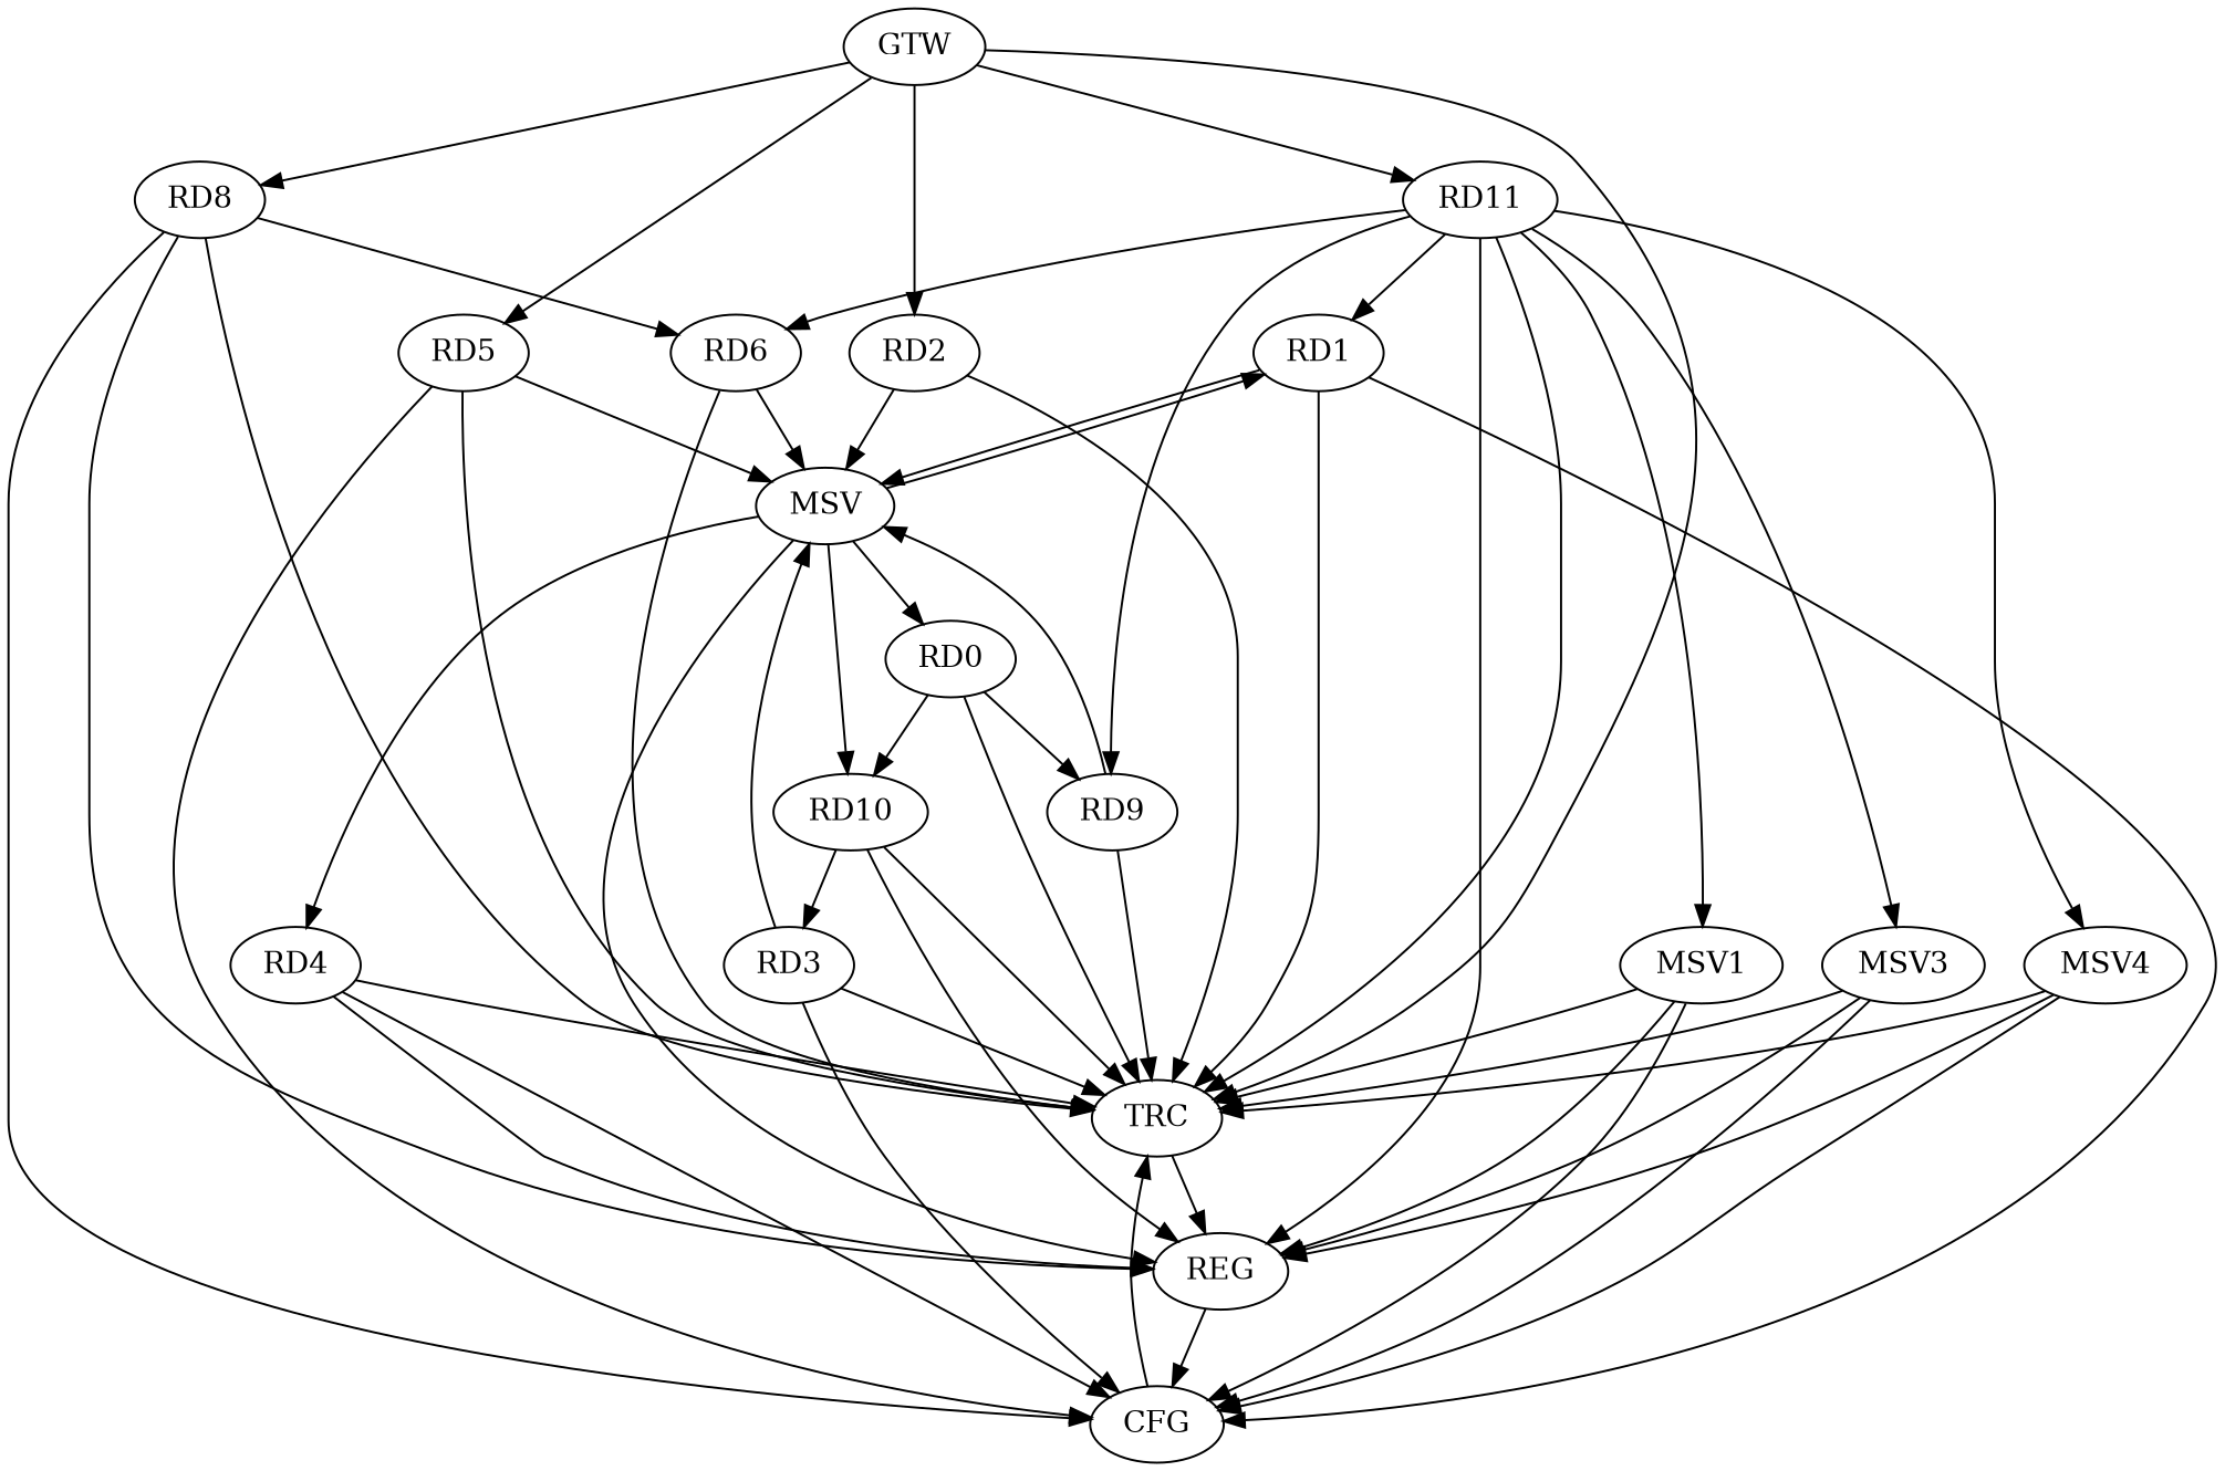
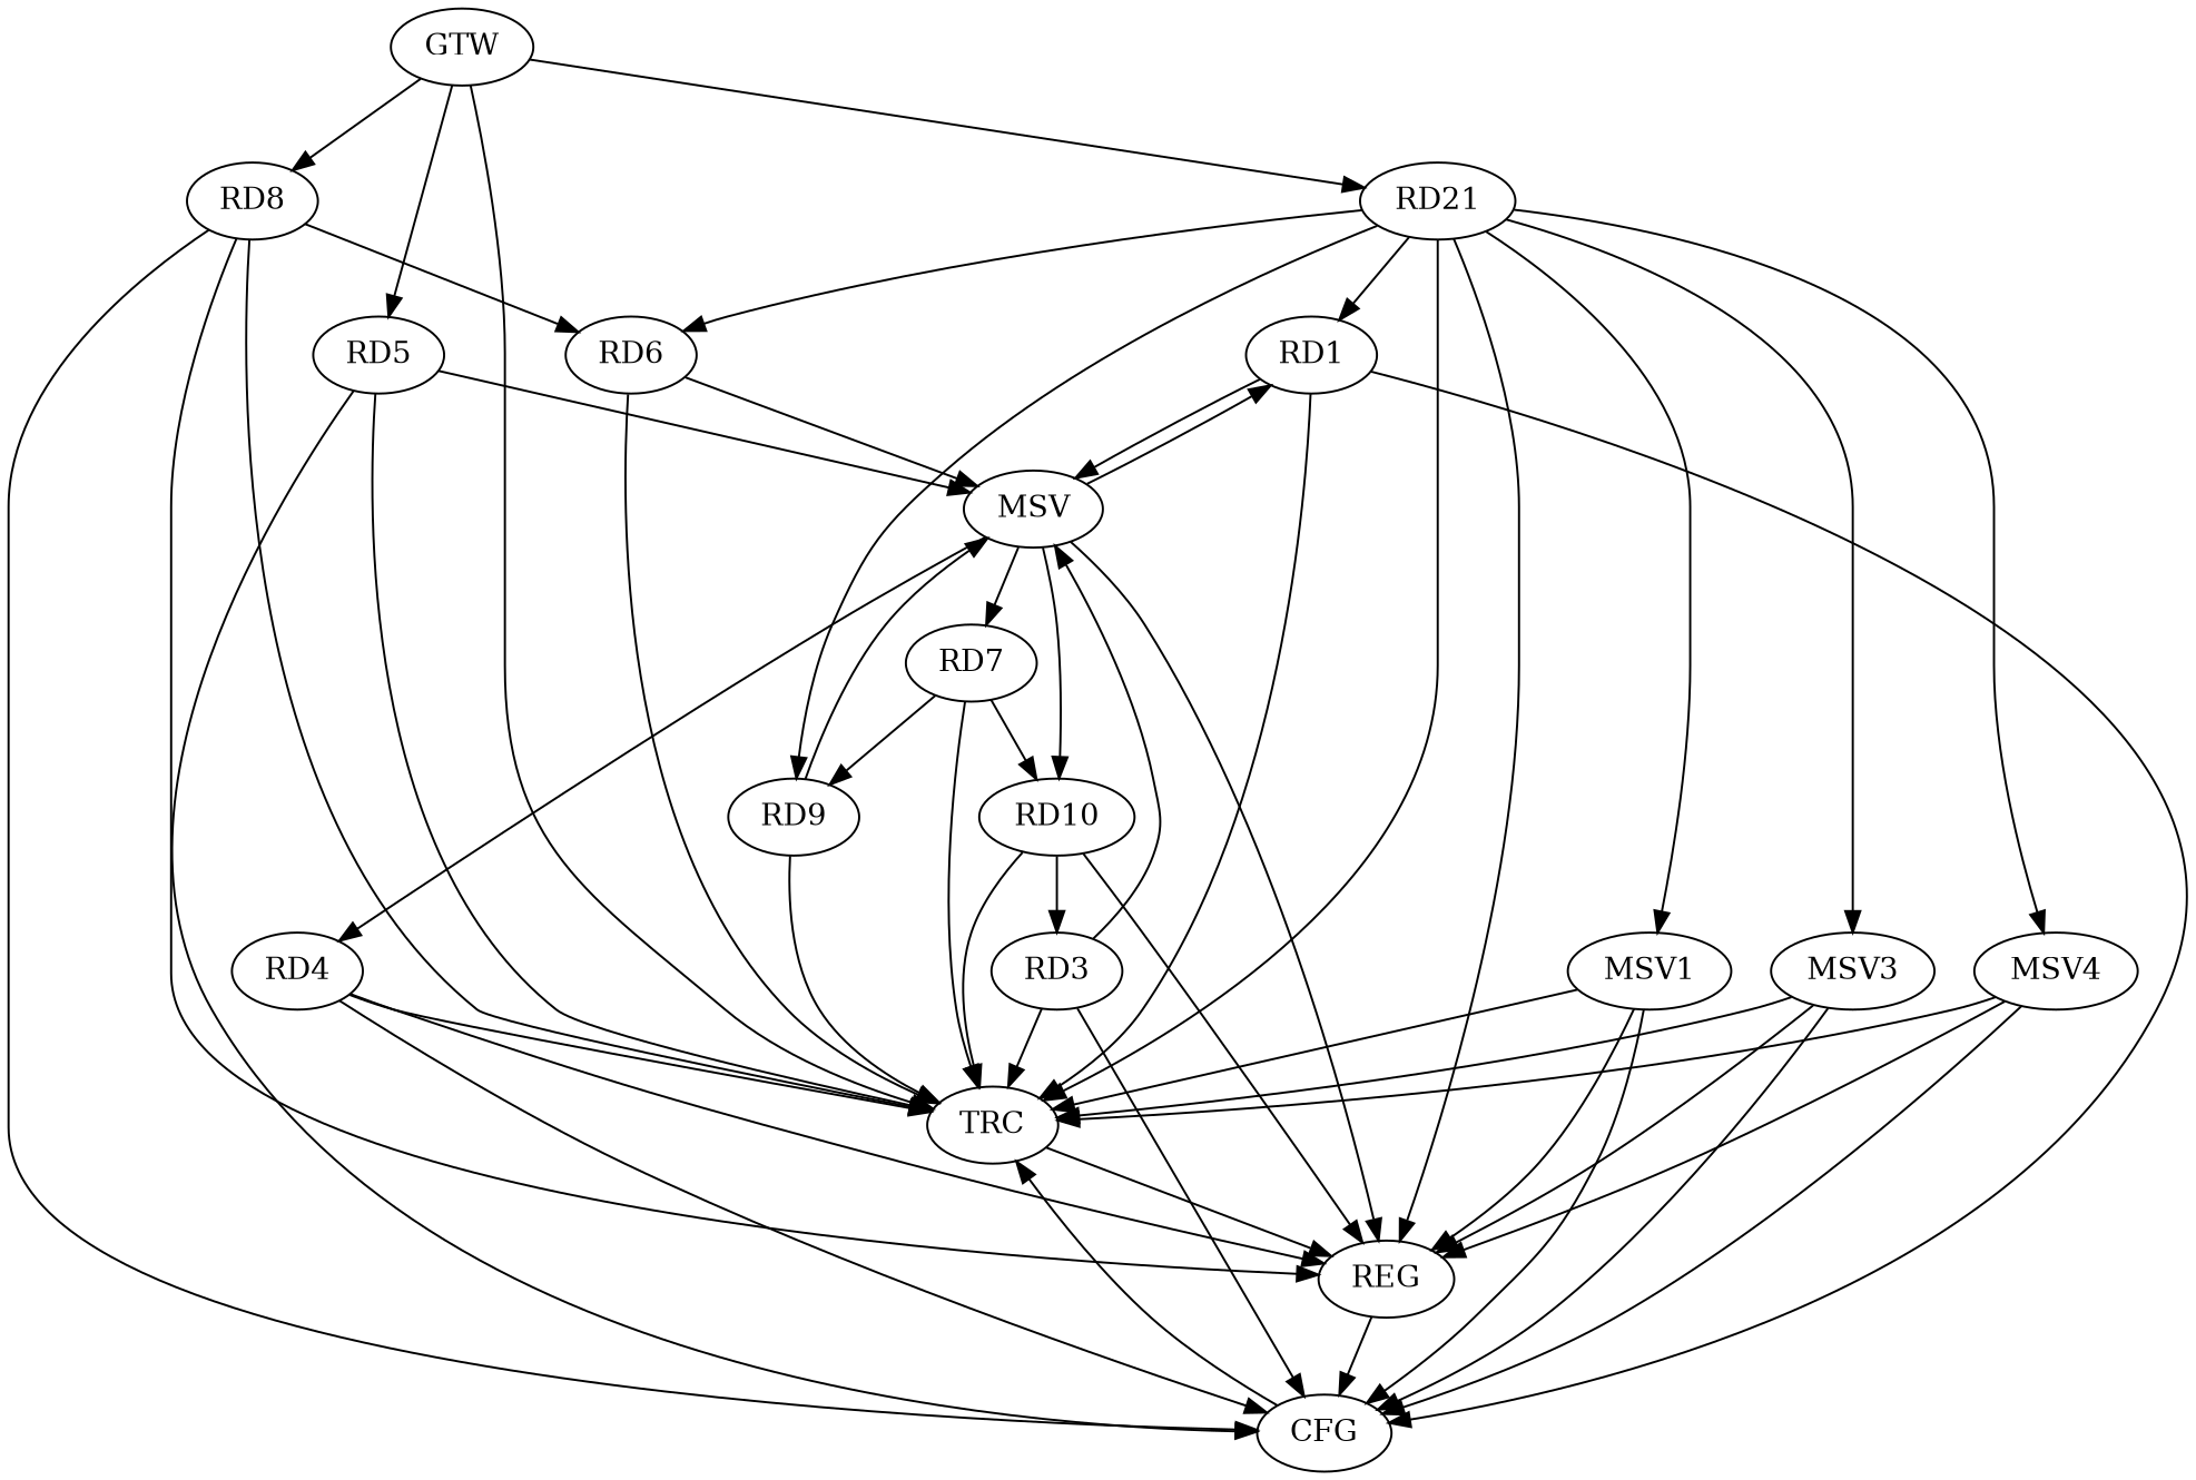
  strict digraph {
    n1 [label=RD1]
    n2 [label=MSV]
    n3 [label=CFG]
    n4 [label=TRC]
    n5 [label=RD4]
    n6 [label=REG]
-   n7 [label=RD0]
+   n7 [label=RD7]
    n8 [label=RD10]
-   n9 [label=RD2]
    n10 [label=RD3]
    n11 [label=RD5]
    n12 [label=RD6]
    n13 [label=RD9]
    n14 [label=RD8]
-   n15 [label=RD11]
+   n15 [label=RD21]
    n16 [label=MSV1]
    n17 [label=MSV3]
    n18 [label=MSV4]
    n19 [label=GTW]
    n1 -> n2
    n1 -> n3
    n1 -> n4
    n2 -> n1
    n2 -> n5
    n2 -> n6
    n2 -> n7
    n2 -> n8
    n3 -> n4
    n4 -> n6
    n5 -> n3
    n5 -> n4
    n5 -> n6
    n6 -> n3
    n7 -> n4
    n7 -> n8
    n7 -> n13
    n8 -> n4
    n8 -> n6
    n8 -> n10
-   n9 -> n2
-   n9 -> n4
    n10 -> n2
    n10 -> n3
    n10 -> n4
    n11 -> n2
    n11 -> n3
    n11 -> n4
    n12 -> n2
    n12 -> n4
    n13 -> n2
    n13 -> n4
    n14 -> n3
    n14 -> n4
    n14 -> n6
    n14 -> n12
    n15 -> n1
    n15 -> n4
    n15 -> n6
    n15 -> n12
    n15 -> n13
    n15 -> n16
    n15 -> n17
    n15 -> n18
    n16 -> n3
    n16 -> n4
    n16 -> n6
    n17 -> n3
    n17 -> n4
    n17 -> n6
    n18 -> n3
    n18 -> n4
    n18 -> n6
    n19 -> n4
-   n19 -> n9
    n19 -> n11
    n19 -> n14
    n19 -> n15
  }
